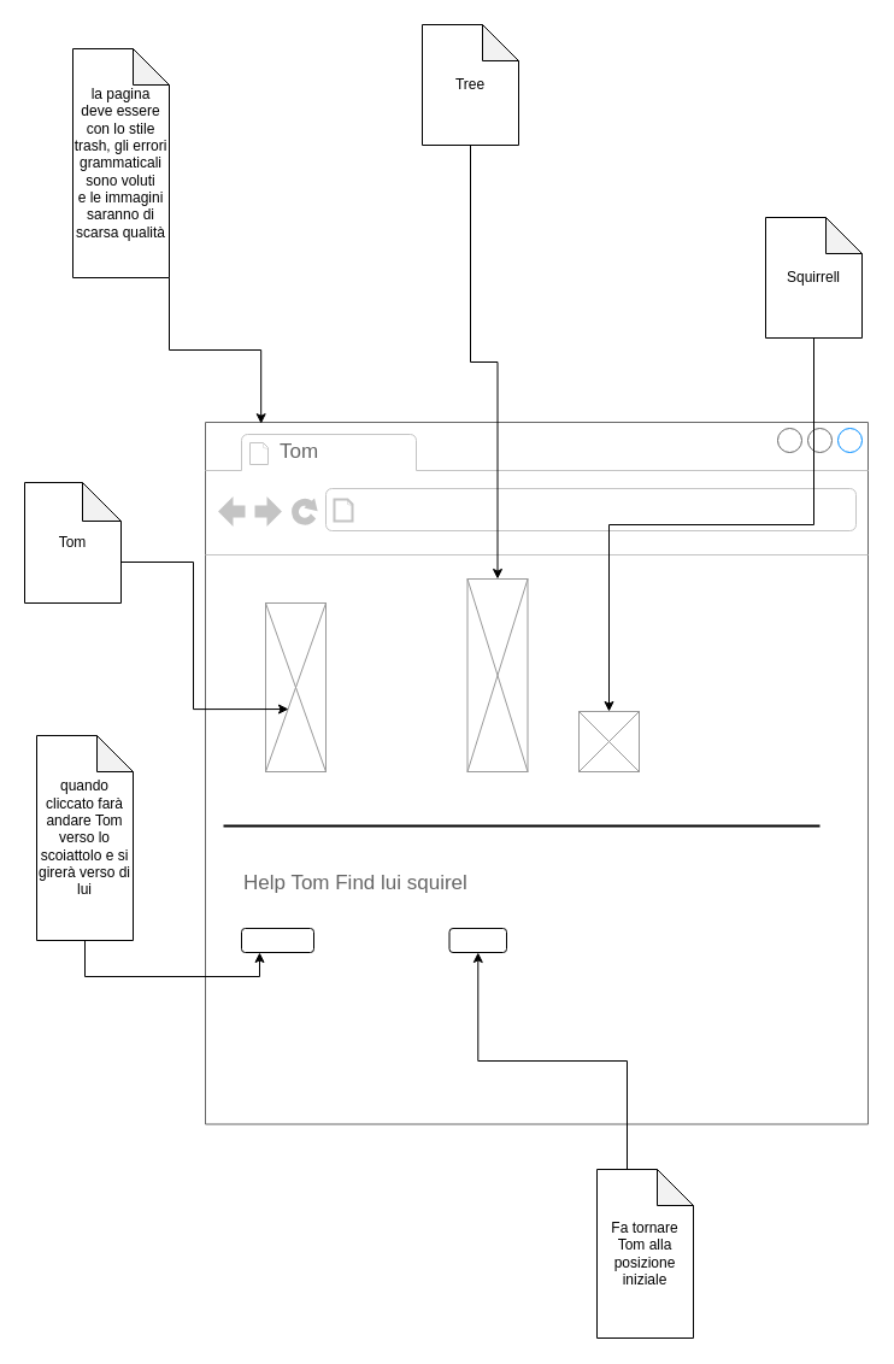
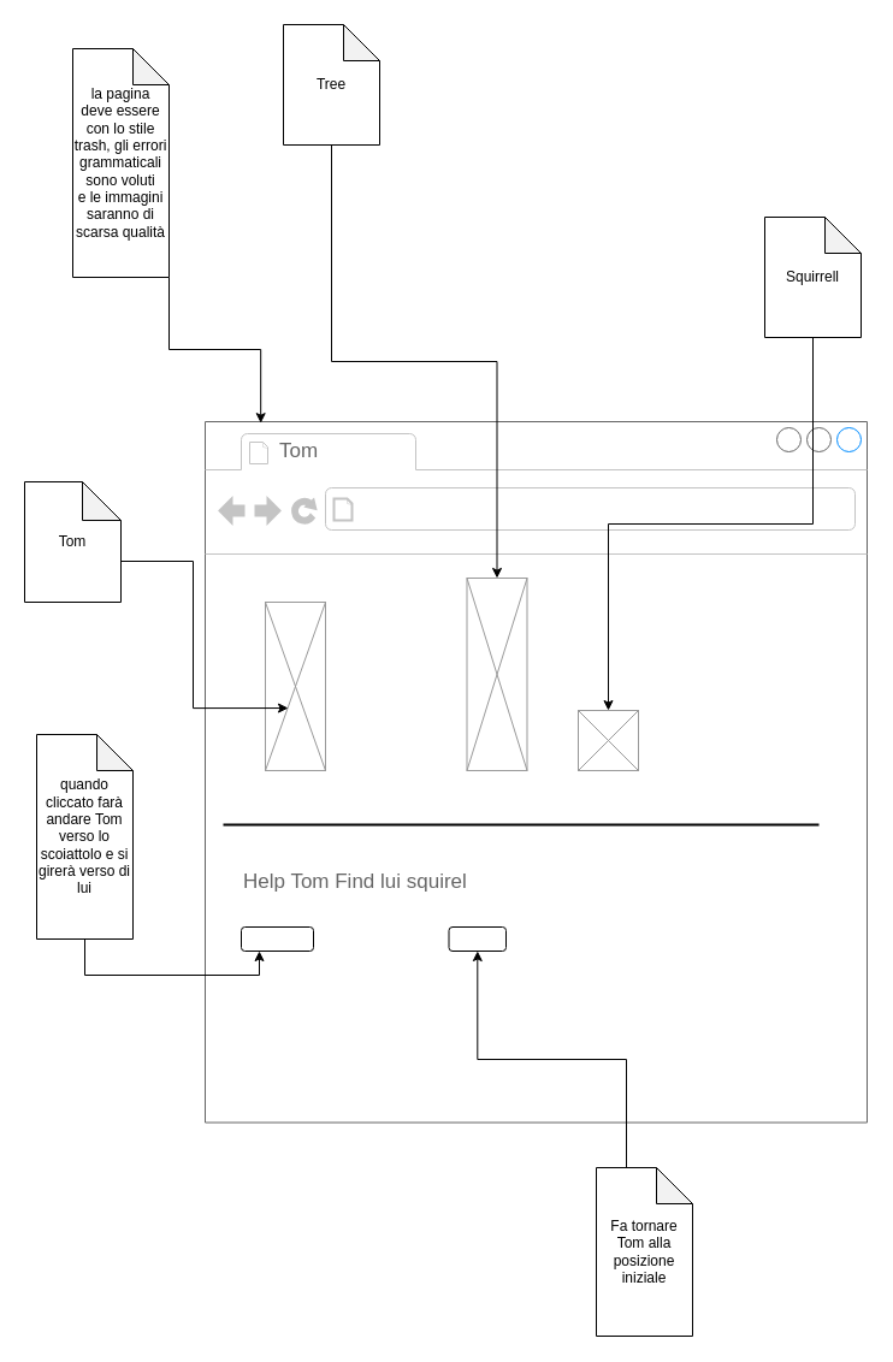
  <mxCell id="0" />
  <mxCell id="1" parent="0" />
  <mxCell id="2" value="" style="strokeWidth=1;shadow=0;dashed=0;align=center;html=1;shape=mxgraph.mockup.containers.browserWindow;rSize=0;strokeColor=#666666;strokeColor2=#008cff;strokeColor3=#c4c4c4;mainText=,;recursiveResize=0;" vertex="1" parent="1"><mxGeometry x="170" y="350" width="550" height="582.5" as="geometry" /></mxCell>
  <mxCell id="3" value="Tom" style="strokeWidth=1;shadow=0;dashed=0;align=center;html=1;shape=mxgraph.mockup.containers.anchor;fontSize=17;fontColor=#666666;align=left;" vertex="1" parent="2"><mxGeometry x="60" y="12" width="110" height="26" as="geometry" /></mxCell>
  <mxCell id="4" value="" style="verticalLabelPosition=bottom;shadow=0;dashed=0;align=center;html=1;verticalAlign=top;strokeWidth=1;shape=mxgraph.mockup.graphics.simpleIcon;strokeColor=#999999;" vertex="1" parent="2"><mxGeometry x="50" y="150" width="50" height="140" as="geometry" /></mxCell>
  <mxCell id="5" value="" style="verticalLabelPosition=bottom;shadow=0;dashed=0;align=center;html=1;verticalAlign=top;strokeWidth=1;shape=mxgraph.mockup.graphics.simpleIcon;strokeColor=#999999;" vertex="1" parent="2"><mxGeometry x="310" y="240" width="50" height="50" as="geometry" /></mxCell>
  <mxCell id="6" value="Help Tom Find lui squirel" style="strokeWidth=1;shadow=0;dashed=0;align=center;html=1;shape=mxgraph.mockup.containers.anchor;rSize=0;fontSize=17;fontColor=#666666;align=left;" vertex="1" parent="2"><mxGeometry x="30" y="370" width="250" height="26" as="geometry" /></mxCell>
  <mxCell id="7" value="" style="line;strokeWidth=2;direction=south;html=1;rotation=90;" vertex="1" parent="2"><mxGeometry x="257.5" y="87.5" width="10" height="495" as="geometry" /></mxCell>
  <mxCell id="8" value="" style="verticalLabelPosition=bottom;shadow=0;dashed=0;align=center;html=1;verticalAlign=top;strokeWidth=1;shape=mxgraph.mockup.graphics.simpleIcon;strokeColor=#999999;" vertex="1" parent="2"><mxGeometry x="217.5" y="130" width="50" height="160" as="geometry" /></mxCell>
  <mxCell id="9" value="" style="rounded=1;whiteSpace=wrap;html=1;" vertex="1" parent="2"><mxGeometry x="30" y="420" width="60" height="20" as="geometry" /></mxCell>
  <mxCell id="10" value="" style="rounded=1;whiteSpace=wrap;html=1;" vertex="1" parent="2"><mxGeometry x="202.5" y="420" width="47.5" height="20" as="geometry" /></mxCell>
  <mxCell id="11" style="edgeStyle=orthogonalEdgeStyle;rounded=0;orthogonalLoop=1;jettySize=auto;html=1;exitX=0;exitY=0;exitDx=80;exitDy=66;exitPerimeter=0;entryX=0.38;entryY=0.629;entryDx=0;entryDy=0;entryPerimeter=0;" edge="1" parent="1" source="12" target="4"><mxGeometry relative="1" as="geometry" /></mxCell>
  <mxCell id="12" value="Tom" style="shape=note;whiteSpace=wrap;html=1;backgroundOutline=1;darkOpacity=0.05;size=32;" vertex="1" parent="1"><mxGeometry x="20" y="400" width="80" height="100" as="geometry" /></mxCell>
  <mxCell id="13" style="edgeStyle=orthogonalEdgeStyle;rounded=0;orthogonalLoop=1;jettySize=auto;html=1;exitX=0.5;exitY=1;exitDx=0;exitDy=0;exitPerimeter=0;" edge="1" parent="1" source="14" target="8"><mxGeometry relative="1" as="geometry" /></mxCell>
- <mxCell id="14" value="Tree" style="shape=note;whiteSpace=wrap;html=1;backgroundOutline=1;darkOpacity=0.05;" vertex="1" parent="1"><mxGeometry x="350" y="20" width="80" height="100" as="geometry" /></mxCell>
+ <mxCell id="14" value="Tree" style="shape=note;whiteSpace=wrap;html=1;backgroundOutline=1;darkOpacity=0.05;" vertex="1" parent="1"><mxGeometry x="235" y="20" width="80" height="100" as="geometry" /></mxCell>
  <mxCell id="15" style="edgeStyle=orthogonalEdgeStyle;rounded=0;orthogonalLoop=1;jettySize=auto;html=1;exitX=0.5;exitY=1;exitDx=0;exitDy=0;exitPerimeter=0;" edge="1" parent="1" source="16" target="5"><mxGeometry relative="1" as="geometry" /></mxCell>
  <mxCell id="16" value="Squirrell" style="shape=note;whiteSpace=wrap;html=1;backgroundOutline=1;darkOpacity=0.05;" vertex="1" parent="1"><mxGeometry x="635" y="180" width="80" height="100" as="geometry" /></mxCell>
  <mxCell id="17" style="edgeStyle=orthogonalEdgeStyle;rounded=0;orthogonalLoop=1;jettySize=auto;html=1;exitX=0.5;exitY=1;exitDx=0;exitDy=0;exitPerimeter=0;entryX=0.25;entryY=1;entryDx=0;entryDy=0;" edge="1" parent="1" source="18" target="9"><mxGeometry relative="1" as="geometry" /></mxCell>
  <mxCell id="18" value="quando cliccato farà andare Tom verso lo scoiattolo e si girerà verso di lui" style="shape=note;whiteSpace=wrap;html=1;backgroundOutline=1;darkOpacity=0.05;" vertex="1" parent="1"><mxGeometry x="30" y="610" width="80" height="170" as="geometry" /></mxCell>
  <mxCell id="19" style="edgeStyle=orthogonalEdgeStyle;rounded=0;orthogonalLoop=1;jettySize=auto;html=1;exitX=0;exitY=0;exitDx=25;exitDy=0;exitPerimeter=0;" edge="1" parent="1" source="20" target="10"><mxGeometry relative="1" as="geometry" /></mxCell>
  <mxCell id="20" value="Fa tornare Tom alla posizione iniziale" style="shape=note;whiteSpace=wrap;html=1;backgroundOutline=1;darkOpacity=0.05;" vertex="1" parent="1"><mxGeometry x="495" y="970" width="80" height="140" as="geometry" /></mxCell>
  <mxCell id="21" style="edgeStyle=orthogonalEdgeStyle;rounded=0;orthogonalLoop=1;jettySize=auto;html=1;exitX=1;exitY=1;exitDx=0;exitDy=0;exitPerimeter=0;entryX=0.084;entryY=0.002;entryDx=0;entryDy=0;entryPerimeter=0;" edge="1" parent="1" source="22" target="2"><mxGeometry relative="1" as="geometry" /></mxCell>
  <mxCell id="22" value="la pagina deve essere con lo stile trash, gli errori grammaticali sono voluti&lt;br&gt;e le immagini saranno di scarsa qualità" style="shape=note;whiteSpace=wrap;html=1;backgroundOutline=1;darkOpacity=0.05;" vertex="1" parent="1"><mxGeometry x="60" y="40" width="80" height="190" as="geometry" /></mxCell>
